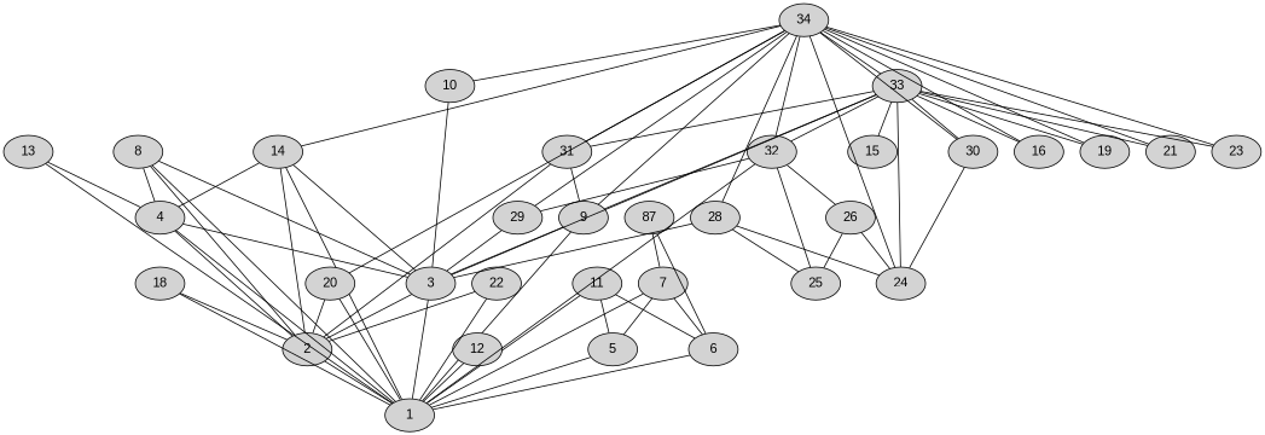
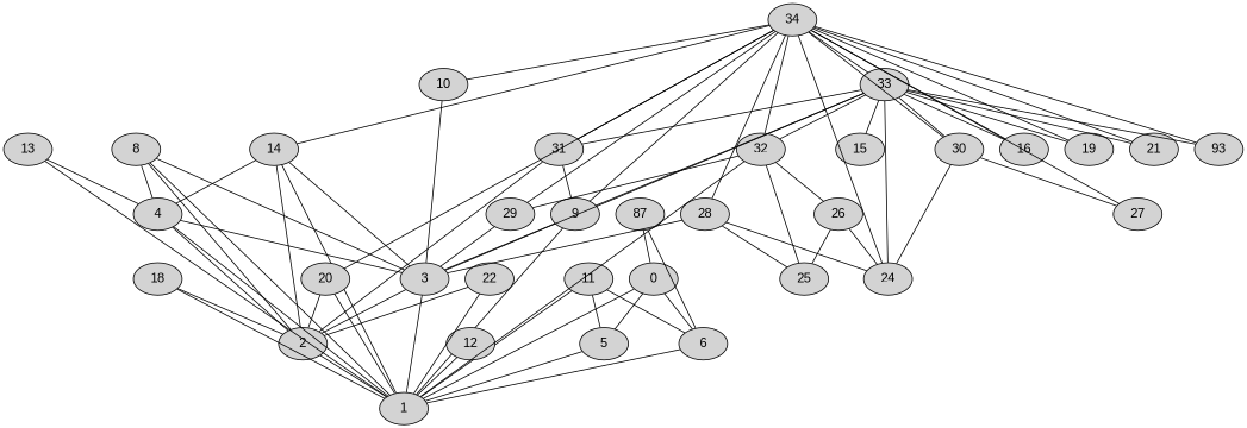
  graph {
    splines=line
    node [fontname=Arial style=filled]
    edge [arrowhead=none]
    2 [height=0.5 width=0.75]
    1 [height=0.5 width=0.75]
    3 [height=0.5 width=0.75]
    4 [height=0.5 width=0.75]
    5 [height=0.5 width=0.75]
    6 [height=0.5 width=0.75]
-   7 [height=0.5 width=0.75]
+   7 [height=0.5 width=0.75 label=0]
    8 [height=0.5 width=0.75]
    9 [height=0.5 width=0.75]
    10 [height=0.5 width=0.75]
    11 [height=0.5 width=0.75]
    12 [height=0.5 width=0.75]
    13 [height=0.5 width=0.75]
    14 [height=0.5 width=0.75]
    n15 [height=0.5 label=87 width=0.75]
    18 [height=0.5 width=0.75]
    20 [height=0.5 width=0.75]
    22 [height=0.5 width=0.75]
    26 [height=0.5 width=0.75]
    24 [height=0.5 width=0.75]
    25 [height=0.5 width=0.75]
    28 [height=0.5 width=0.75]
    29 [height=0.5 width=0.75]
    30 [height=0.5 width=0.75]
+   27 [height=0.5 width=0.75]
    31 [height=0.5 width=0.75]
    32 [height=0.5 width=0.75]
    33 [height=0.5 width=0.75]
    15 [height=0.5 width=0.75]
    16 [height=0.5 width=0.75]
    19 [height=0.5 width=0.75]
    21 [height=0.5 width=0.75]
-   23 [height=0.5 width=0.75]
+   23 [height=0.5 width=0.75 label=93]
    34 [height=0.5 width=0.75]
    2 -- 1
    3 -- 2
    3 -- 1
    4 -- 2
    4 -- 1
    4 -- 3
    5 -- 1
    6 -- 1
    7 -- 1
    7 -- 5
    7 -- 6
    8 -- 2
    8 -- 1
    8 -- 3
    8 -- 4
    9 -- 1
    9 -- 3
    10 -- 3
    11 -- 1
    11 -- 5
    11 -- 6
    12 -- 1
    13 -- 1
    13 -- 4
    14 -- 2
    14 -- 1
    14 -- 3
    14 -- 4
    n15 -- 6
    n15 -- 7
    18 -- 2
    18 -- 1
    20 -- 2
    20 -- 1
    22 -- 2
    22 -- 1
    26 -- 24
    26 -- 25
    28 -- 3
    28 -- 24
    28 -- 25
    29 -- 3
    30 -- 24
+   30 -- 27
    31 -- 2
    31 -- 9
    32 -- 1
    32 -- 26
    32 -- 25
    32 -- 29
    33 -- 3
    33 -- 9
    33 -- 24
    33 -- 30
    33 -- 31
    33 -- 32
    33 -- 15
    33 -- 16
    33 -- 19
    33 -- 21
    33 -- 23
    34 -- 9
    34 -- 10
    34 -- 14
    34 -- 20
    34 -- 24
    34 -- 28
    34 -- 29
    34 -- 30
+   34 -- 27
    34 -- 31
    34 -- 32
    34 -- 33
    34 -- 16
    34 -- 19
    34 -- 21
    34 -- 23
  }
